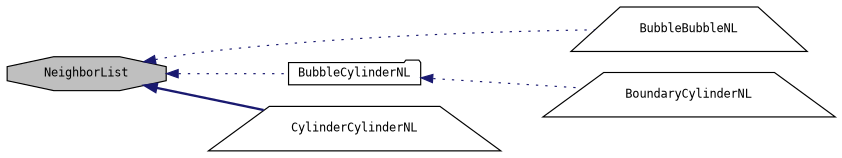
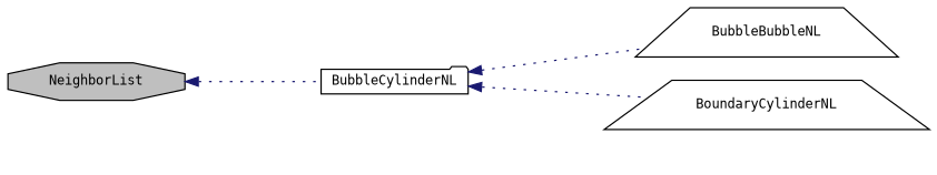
  digraph {
    fontname="DejaVu Sans Mono"
    rankdir=LR
    node [color=black fillcolor=white fontname="DejaVu Sans Mono" fontsize=10 shape=trapezium style=filled]
    edge [color=midnightblue dir=back fontname="DejaVu Sans Mono" fontsize=10 labelfontname=Helvetica labelfontsize=10 style=dotted]
    n1 [fillcolor=grey75 fontcolor=black height=0.2 label=NeighborList shape=octagon width=0.4]
    n2 [height=0.2 label=BubbleBubbleNL width=0.4]
    n3 [height=0.2 label=BubbleCylinderNL shape=folder width=0.4]
-   n4 [height=0.2 label=CylinderCylinderNL width=0.4]
    n5 [height=0.2 label=BoundaryCylinderNL width=0.4]
-   n1 -> n2
+   n3 -> n2
    n1 -> n3
-   n1 -> n4 [style=bold]
    n3 -> n5
  }
